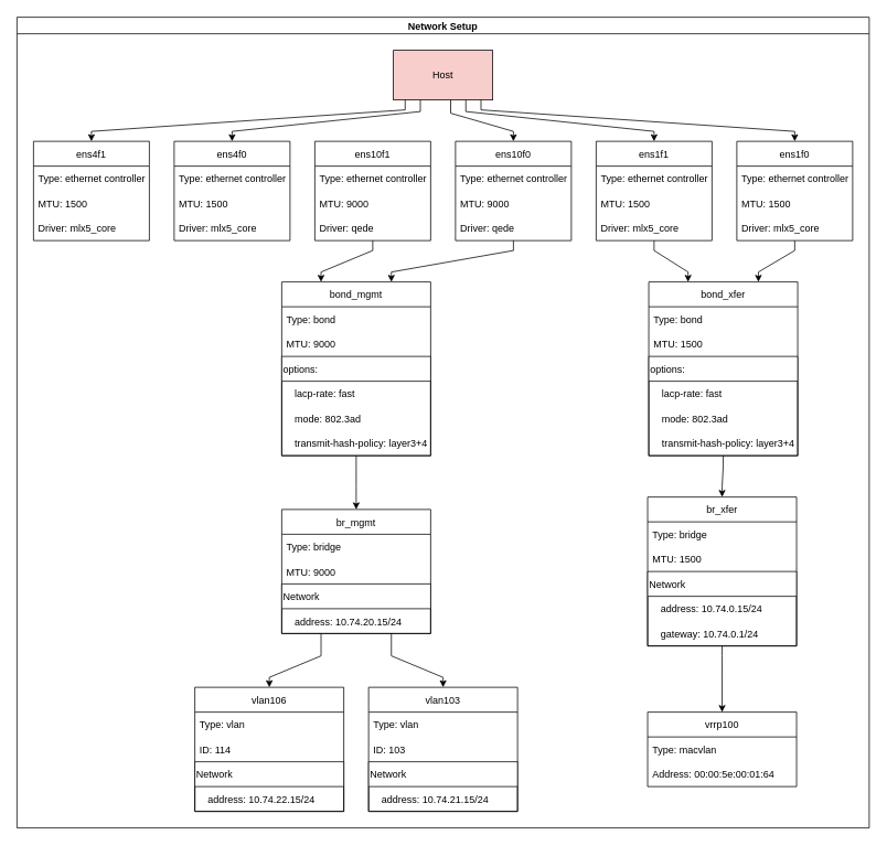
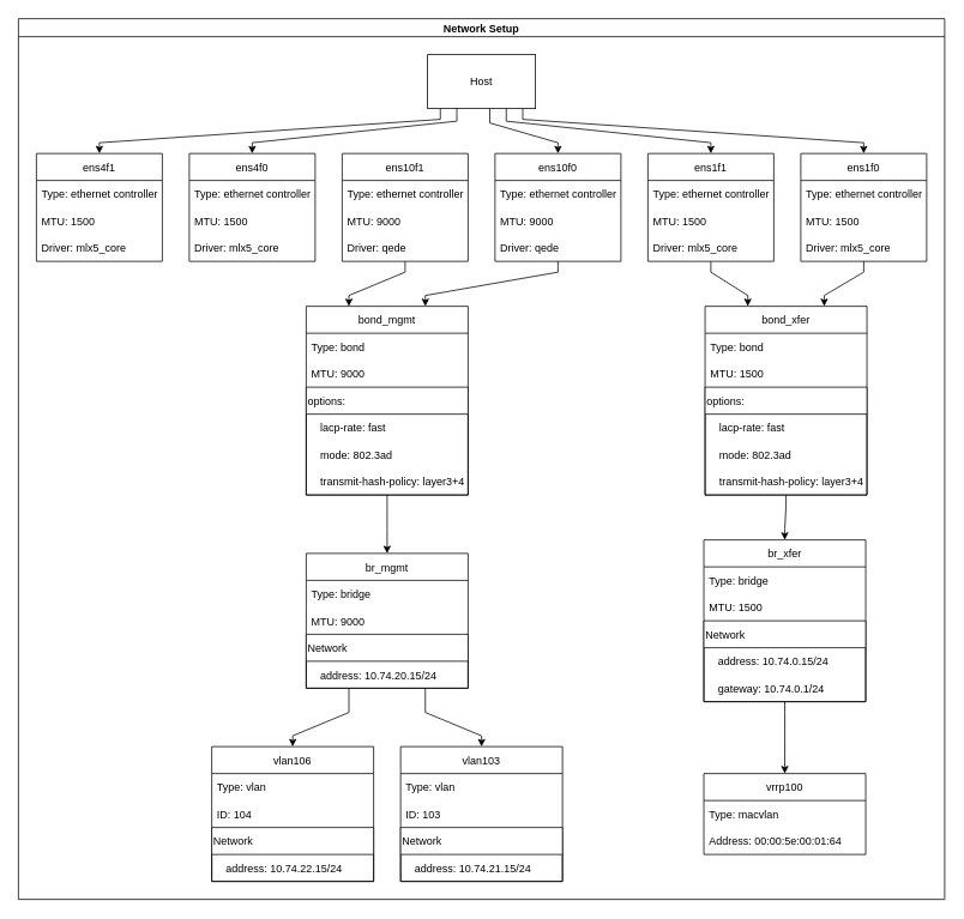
  <mxCell id="0" />
  <mxCell id="1" parent="0" />
  <mxCell id="2" value="Network Setup" style="swimlane;startSize=20;horizontal=1;childLayout=flowLayout;flowOrientation=north;resizable=0;interRankCellSpacing=50;containerType=tree;fontColor=default;" vertex="1" parent="1"><mxGeometry width="1030" height="980" as="geometry" x="20" y="20" /></mxCell>
- <mxCell id="3" value="Host" style="rounded=0;whiteSpace=wrap;html=1;fontColor=default;fillColor=#f8cecc;" vertex="1" parent="2"><mxGeometry x="455" y="40" width="120" height="60" as="geometry" /></mxCell>
+ <mxCell id="3" value="Host" style="rounded=0;whiteSpace=wrap;html=1;fontColor=default;" vertex="1" parent="2"><mxGeometry x="455" y="40" width="120" height="60" as="geometry" /></mxCell>
  <mxCell id="4" value="ens4f1" style="swimlane;fontStyle=0;childLayout=stackLayout;horizontal=1;startSize=30;horizontalStack=0;resizeParent=1;resizeParentMax=0;resizeLast=0;collapsible=1;marginBottom=0;" vertex="1" parent="2"><mxGeometry x="20" y="150" width="140" height="120" as="geometry" /></mxCell>
  <mxCell id="5" value="Type: ethernet controller" style="text;strokeColor=none;fillColor=none;align=left;verticalAlign=middle;spacingLeft=4;spacingRight=4;overflow=hidden;points=[[0,0.5],[1,0.5]];portConstraint=eastwest;rotatable=0;" vertex="1" parent="4"><mxGeometry y="30" width="140" height="30" as="geometry" /></mxCell>
  <mxCell id="6" value="MTU: 1500" style="text;strokeColor=none;fillColor=none;align=left;verticalAlign=middle;spacingLeft=4;spacingRight=4;overflow=hidden;points=[[0,0.5],[1,0.5]];portConstraint=eastwest;rotatable=0;" vertex="1" parent="4"><mxGeometry y="60" width="140" height="30" as="geometry" /></mxCell>
  <mxCell id="7" value="Driver: mlx5_core" style="text;strokeColor=none;fillColor=none;align=left;verticalAlign=middle;spacingLeft=4;spacingRight=4;overflow=hidden;points=[[0,0.5],[1,0.5]];portConstraint=eastwest;rotatable=0;" vertex="1" parent="4"><mxGeometry y="90" width="140" height="30" as="geometry" /></mxCell>
  <mxCell id="8" style="edgeStyle=orthogonalEdgeStyle;rounded=0;orthogonalLoop=1;jettySize=auto;html=1;fontColor=default;noEdgeStyle=1;orthogonal=1;" edge="1" parent="2" source="3" target="4"><mxGeometry relative="1" as="geometry"><Array as="points"><mxPoint x="469.167" y="112" /><mxPoint x="90" y="138" /></Array></mxGeometry></mxCell>
  <mxCell id="9" value="ens4f0" style="swimlane;fontStyle=0;childLayout=stackLayout;horizontal=1;startSize=30;horizontalStack=0;resizeParent=1;resizeParentMax=0;resizeLast=0;collapsible=1;marginBottom=0;" vertex="1" parent="2"><mxGeometry x="190" y="150" width="140" height="120" as="geometry" /></mxCell>
  <mxCell id="10" value="Type: ethernet controller" style="text;strokeColor=none;fillColor=none;align=left;verticalAlign=middle;spacingLeft=4;spacingRight=4;overflow=hidden;points=[[0,0.5],[1,0.5]];portConstraint=eastwest;rotatable=0;" vertex="1" parent="9"><mxGeometry y="30" width="140" height="30" as="geometry" /></mxCell>
  <mxCell id="11" value="MTU: 1500" style="text;strokeColor=none;fillColor=none;align=left;verticalAlign=middle;spacingLeft=4;spacingRight=4;overflow=hidden;points=[[0,0.5],[1,0.5]];portConstraint=eastwest;rotatable=0;" vertex="1" parent="9"><mxGeometry y="60" width="140" height="30" as="geometry" /></mxCell>
  <mxCell id="12" value="Driver: mlx5_core" style="text;strokeColor=none;fillColor=none;align=left;verticalAlign=middle;spacingLeft=4;spacingRight=4;overflow=hidden;points=[[0,0.5],[1,0.5]];portConstraint=eastwest;rotatable=0;" vertex="1" parent="9"><mxGeometry y="90" width="140" height="30" as="geometry" /></mxCell>
  <mxCell id="13" style="edgeStyle=orthogonalEdgeStyle;rounded=0;orthogonalLoop=1;jettySize=auto;html=1;fontColor=default;noEdgeStyle=1;orthogonal=1;" edge="1" parent="2" source="3" target="9"><mxGeometry relative="1" as="geometry"><Array as="points"><mxPoint x="487.5" y="114" /><mxPoint x="260" y="138" /></Array></mxGeometry></mxCell>
  <mxCell id="14" value="ens10f1" style="swimlane;fontStyle=0;childLayout=stackLayout;horizontal=1;startSize=30;horizontalStack=0;resizeParent=1;resizeParentMax=0;resizeLast=0;collapsible=1;marginBottom=0;" vertex="1" parent="2"><mxGeometry x="360" y="150" width="140" height="120" as="geometry" /></mxCell>
  <mxCell id="15" value="Type: ethernet controller" style="text;strokeColor=none;fillColor=none;align=left;verticalAlign=middle;spacingLeft=4;spacingRight=4;overflow=hidden;points=[[0,0.5],[1,0.5]];portConstraint=eastwest;rotatable=0;" vertex="1" parent="14"><mxGeometry y="30" width="140" height="30" as="geometry" /></mxCell>
  <mxCell id="16" value="MTU: 9000" style="text;strokeColor=none;fillColor=none;align=left;verticalAlign=middle;spacingLeft=4;spacingRight=4;overflow=hidden;points=[[0,0.5],[1,0.5]];portConstraint=eastwest;rotatable=0;" vertex="1" parent="14"><mxGeometry y="60" width="140" height="30" as="geometry" /></mxCell>
  <mxCell id="17" value="Driver: qede" style="text;strokeColor=none;fillColor=none;align=left;verticalAlign=middle;spacingLeft=4;spacingRight=4;overflow=hidden;points=[[0,0.5],[1,0.5]];portConstraint=eastwest;rotatable=0;" vertex="1" parent="14"><mxGeometry y="90" width="140" height="30" as="geometry" /></mxCell>
  <mxCell id="18" value="ens10f0" style="swimlane;fontStyle=0;childLayout=stackLayout;horizontal=1;startSize=30;horizontalStack=0;resizeParent=1;resizeParentMax=0;resizeLast=0;collapsible=1;marginBottom=0;" vertex="1" parent="2"><mxGeometry x="530" y="150" width="140" height="120" as="geometry" /></mxCell>
  <mxCell id="19" value="Type: ethernet controller" style="text;strokeColor=none;fillColor=none;align=left;verticalAlign=middle;spacingLeft=4;spacingRight=4;overflow=hidden;points=[[0,0.5],[1,0.5]];portConstraint=eastwest;rotatable=0;" vertex="1" parent="18"><mxGeometry y="30" width="140" height="30" as="geometry" /></mxCell>
  <mxCell id="20" value="MTU: 9000" style="text;strokeColor=none;fillColor=none;align=left;verticalAlign=middle;spacingLeft=4;spacingRight=4;overflow=hidden;points=[[0,0.5],[1,0.5]];portConstraint=eastwest;rotatable=0;" vertex="1" parent="18"><mxGeometry y="60" width="140" height="30" as="geometry" /></mxCell>
  <mxCell id="21" value="Driver: qede" style="text;strokeColor=none;fillColor=none;align=left;verticalAlign=middle;spacingLeft=4;spacingRight=4;overflow=hidden;points=[[0,0.5],[1,0.5]];portConstraint=eastwest;rotatable=0;" vertex="1" parent="18"><mxGeometry y="90" width="140" height="30" as="geometry" /></mxCell>
  <mxCell id="22" style="edgeStyle=orthogonalEdgeStyle;rounded=0;orthogonalLoop=1;jettySize=auto;html=1;fontColor=default;noEdgeStyle=1;orthogonal=1;" edge="1" parent="2" source="3" target="18"><mxGeometry relative="1" as="geometry"><Array as="points"><mxPoint x="524.167" y="116" /><mxPoint x="600" y="138" /></Array></mxGeometry></mxCell>
  <mxCell id="23" value="ens1f1" style="swimlane;fontStyle=0;childLayout=stackLayout;horizontal=1;startSize=30;horizontalStack=0;resizeParent=1;resizeParentMax=0;resizeLast=0;collapsible=1;marginBottom=0;" vertex="1" parent="2"><mxGeometry x="700" y="150" width="140" height="120" as="geometry" /></mxCell>
  <mxCell id="24" value="Type: ethernet controller" style="text;strokeColor=none;fillColor=none;align=left;verticalAlign=middle;spacingLeft=4;spacingRight=4;overflow=hidden;points=[[0,0.5],[1,0.5]];portConstraint=eastwest;rotatable=0;" vertex="1" parent="23"><mxGeometry y="30" width="140" height="30" as="geometry" /></mxCell>
  <mxCell id="25" value="MTU: 1500" style="text;strokeColor=none;fillColor=none;align=left;verticalAlign=middle;spacingLeft=4;spacingRight=4;overflow=hidden;points=[[0,0.5],[1,0.5]];portConstraint=eastwest;rotatable=0;" vertex="1" parent="23"><mxGeometry y="60" width="140" height="30" as="geometry" /></mxCell>
  <mxCell id="26" value="Driver: mlx5_core" style="text;strokeColor=none;fillColor=none;align=left;verticalAlign=middle;spacingLeft=4;spacingRight=4;overflow=hidden;points=[[0,0.5],[1,0.5]];portConstraint=eastwest;rotatable=0;" vertex="1" parent="23"><mxGeometry y="90" width="140" height="30" as="geometry" /></mxCell>
  <mxCell id="27" style="edgeStyle=orthogonalEdgeStyle;rounded=0;orthogonalLoop=1;jettySize=auto;html=1;fontColor=default;noEdgeStyle=1;orthogonal=1;" edge="1" parent="2" source="3" target="23"><mxGeometry relative="1" as="geometry"><Array as="points"><mxPoint x="542.5" y="114" /><mxPoint x="770" y="138" /></Array></mxGeometry></mxCell>
  <mxCell id="28" value="ens1f0" style="swimlane;fontStyle=0;childLayout=stackLayout;horizontal=1;startSize=30;horizontalStack=0;resizeParent=1;resizeParentMax=0;resizeLast=0;collapsible=1;marginBottom=0;" vertex="1" parent="2"><mxGeometry x="870" y="150" width="140" height="120" as="geometry"><mxRectangle x="20" y="40" width="70" height="30" as="alternateBounds" /></mxGeometry></mxCell>
  <mxCell id="29" value="Type: ethernet controller" style="text;strokeColor=none;fillColor=none;align=left;verticalAlign=middle;spacingLeft=4;spacingRight=4;overflow=hidden;points=[[0,0.5],[1,0.5]];portConstraint=eastwest;rotatable=0;" vertex="1" parent="28"><mxGeometry y="30" width="140" height="30" as="geometry" /></mxCell>
  <mxCell id="30" value="MTU: 1500" style="text;strokeColor=none;fillColor=none;align=left;verticalAlign=middle;spacingLeft=4;spacingRight=4;overflow=hidden;points=[[0,0.5],[1,0.5]];portConstraint=eastwest;rotatable=0;" vertex="1" parent="28"><mxGeometry y="60" width="140" height="30" as="geometry" /></mxCell>
  <mxCell id="31" value="Driver: mlx5_core" style="text;strokeColor=none;fillColor=none;align=left;verticalAlign=middle;spacingLeft=4;spacingRight=4;overflow=hidden;points=[[0,0.5],[1,0.5]];portConstraint=eastwest;rotatable=0;" vertex="1" parent="28"><mxGeometry y="90" width="140" height="30" as="geometry" /></mxCell>
  <mxCell id="32" style="edgeStyle=orthogonalEdgeStyle;rounded=0;orthogonalLoop=1;jettySize=auto;html=1;fontColor=default;noEdgeStyle=1;orthogonal=1;" edge="1" parent="2" source="3" target="28"><mxGeometry relative="1" as="geometry"><Array as="points"><mxPoint x="560.833" y="112" /><mxPoint x="940" y="138" /></Array></mxGeometry></mxCell>
  <mxCell id="33" value="bond_mgmt" style="swimlane;fontStyle=0;childLayout=stackLayout;horizontal=1;startSize=30;horizontalStack=0;resizeParent=1;resizeParentMax=0;resizeLast=0;collapsible=1;marginBottom=0;" vertex="1" parent="2"><mxGeometry x="320" y="320" width="180" height="210" as="geometry"><mxRectangle x="20" y="40" width="70" height="30" as="alternateBounds" /></mxGeometry></mxCell>
  <mxCell id="34" value="Type: bond" style="text;strokeColor=none;fillColor=none;align=left;verticalAlign=middle;spacingLeft=4;spacingRight=4;overflow=hidden;points=[[0,0.5],[1,0.5]];portConstraint=eastwest;rotatable=0;" vertex="1" parent="33"><mxGeometry y="30" width="180" height="30" as="geometry" /></mxCell>
  <mxCell id="35" value="MTU: 9000" style="text;strokeColor=none;fillColor=none;align=left;verticalAlign=middle;spacingLeft=4;spacingRight=4;overflow=hidden;points=[[0,0.5],[1,0.5]];portConstraint=eastwest;rotatable=0;" vertex="1" parent="33"><mxGeometry y="60" width="180" height="30" as="geometry" /></mxCell>
  <mxCell id="36" value="options:" style="swimlane;fontStyle=0;childLayout=stackLayout;horizontal=1;startSize=30;horizontalStack=0;resizeParent=1;resizeParentMax=0;resizeLast=0;collapsible=1;marginBottom=0;align=left;" vertex="1" parent="33"><mxGeometry y="90" width="180" height="120" as="geometry" /></mxCell>
  <mxCell id="37" value="lacp-rate: fast" style="text;strokeColor=none;fillColor=none;align=left;verticalAlign=middle;spacingLeft=14;spacingRight=4;overflow=hidden;points=[[0,0.5],[1,0.5]];portConstraint=eastwest;rotatable=0;" vertex="1" parent="36"><mxGeometry y="30" width="180" height="30" as="geometry" /></mxCell>
  <mxCell id="38" value="mode: 802.3ad" style="text;strokeColor=none;fillColor=none;align=left;verticalAlign=middle;spacingLeft=14;spacingRight=4;overflow=hidden;points=[[0,0.5],[1,0.5]];portConstraint=eastwest;rotatable=0;" vertex="1" parent="36"><mxGeometry y="60" width="180" height="30" as="geometry" /></mxCell>
  <mxCell id="39" value="transmit-hash-policy: layer3+4" style="text;strokeColor=none;fillColor=none;align=left;verticalAlign=middle;spacingLeft=14;spacingRight=4;overflow=hidden;points=[[0,0.5],[1,0.5]];portConstraint=eastwest;rotatable=0;" vertex="1" parent="36"><mxGeometry y="90" width="180" height="30" as="geometry" /></mxCell>
  <mxCell id="40" style="edgeStyle=orthogonalEdgeStyle;rounded=0;orthogonalLoop=1;jettySize=auto;html=1;noEdgeStyle=1;orthogonal=1;" edge="1" parent="2" source="14" target="33"><mxGeometry relative="1" as="geometry"><Array as="points"><mxPoint x="430" y="282" /><mxPoint x="367.5" y="308" /></Array></mxGeometry></mxCell>
  <mxCell id="41" style="edgeStyle=orthogonalEdgeStyle;rounded=0;orthogonalLoop=1;jettySize=auto;html=1;noEdgeStyle=1;orthogonal=1;" edge="1" parent="2" source="18" target="33"><mxGeometry relative="1" as="geometry"><Array as="points"><mxPoint x="600" y="282" /><mxPoint x="452.5" y="308" /></Array></mxGeometry></mxCell>
  <mxCell id="42" value="bond_xfer" style="swimlane;fontStyle=0;childLayout=stackLayout;horizontal=1;startSize=30;horizontalStack=0;resizeParent=1;resizeParentMax=0;resizeLast=0;collapsible=1;marginBottom=0;align=center;" vertex="1" parent="2"><mxGeometry x="763.604" y="320" width="180" height="210" as="geometry"><mxRectangle x="20" y="40" width="70" height="30" as="alternateBounds" /></mxGeometry></mxCell>
  <mxCell id="43" value="Type: bond" style="text;strokeColor=none;fillColor=none;align=left;verticalAlign=middle;spacingLeft=4;spacingRight=4;overflow=hidden;points=[[0,0.5],[1,0.5]];portConstraint=eastwest;rotatable=0;" vertex="1" parent="42"><mxGeometry y="30" width="180" height="30" as="geometry" /></mxCell>
  <mxCell id="44" value="MTU: 1500" style="text;strokeColor=none;fillColor=none;align=left;verticalAlign=middle;spacingLeft=4;spacingRight=4;overflow=hidden;points=[[0,0.5],[1,0.5]];portConstraint=eastwest;rotatable=0;" vertex="1" parent="42"><mxGeometry y="60" width="180" height="30" as="geometry" /></mxCell>
  <mxCell id="45" value="options:" style="swimlane;fontStyle=0;childLayout=stackLayout;horizontal=1;startSize=30;horizontalStack=0;resizeParent=1;resizeParentMax=0;resizeLast=0;collapsible=1;marginBottom=0;align=left;" vertex="1" parent="42"><mxGeometry y="90" width="180" height="120" as="geometry" /></mxCell>
  <mxCell id="46" value="lacp-rate: fast" style="text;strokeColor=none;fillColor=none;align=left;verticalAlign=middle;spacingLeft=14;spacingRight=4;overflow=hidden;points=[[0,0.5],[1,0.5]];portConstraint=eastwest;rotatable=0;" vertex="1" parent="45"><mxGeometry y="30" width="180" height="30" as="geometry" /></mxCell>
  <mxCell id="47" value="mode: 802.3ad" style="text;strokeColor=none;fillColor=none;align=left;verticalAlign=middle;spacingLeft=14;spacingRight=4;overflow=hidden;points=[[0,0.5],[1,0.5]];portConstraint=eastwest;rotatable=0;" vertex="1" parent="45"><mxGeometry y="60" width="180" height="30" as="geometry" /></mxCell>
  <mxCell id="48" value="transmit-hash-policy: layer3+4" style="text;strokeColor=none;fillColor=none;align=left;verticalAlign=middle;spacingLeft=14;spacingRight=4;overflow=hidden;points=[[0,0.5],[1,0.5]];portConstraint=eastwest;rotatable=0;" vertex="1" parent="45"><mxGeometry y="90" width="180" height="30" as="geometry" /></mxCell>
  <mxCell id="49" style="edgeStyle=orthogonalEdgeStyle;rounded=0;orthogonalLoop=1;jettySize=auto;html=1;noEdgeStyle=1;orthogonal=1;" edge="1" parent="2" source="23" target="42"><mxGeometry relative="1" as="geometry"><Array as="points"><mxPoint x="770" y="282" /><mxPoint x="811.104" y="308" /></Array></mxGeometry></mxCell>
  <mxCell id="50" value="" style="edgeStyle=orthogonalEdgeStyle;rounded=0;orthogonalLoop=1;jettySize=auto;html=1;noEdgeStyle=1;orthogonal=1;" edge="1" parent="2" source="28" target="42"><mxGeometry relative="1" as="geometry"><Array as="points"><mxPoint x="940" y="282" /><mxPoint x="896.104" y="308" /></Array></mxGeometry></mxCell>
  <mxCell id="51" value="br_mgmt" style="swimlane;fontStyle=0;childLayout=stackLayout;horizontal=1;startSize=30;horizontalStack=0;resizeParent=1;resizeParentMax=0;resizeLast=0;collapsible=1;marginBottom=0;align=center;" vertex="1" parent="2"><mxGeometry x="320" y="595" width="180" height="150" as="geometry"><mxRectangle x="20" y="40" width="70" height="30" as="alternateBounds" /></mxGeometry></mxCell>
  <mxCell id="52" value="Type: bridge" style="text;strokeColor=none;fillColor=none;align=left;verticalAlign=middle;spacingLeft=4;spacingRight=4;overflow=hidden;points=[[0,0.5],[1,0.5]];portConstraint=eastwest;rotatable=0;" vertex="1" parent="51"><mxGeometry y="30" width="180" height="30" as="geometry" /></mxCell>
  <mxCell id="53" value="MTU: 9000" style="text;strokeColor=none;fillColor=none;align=left;verticalAlign=middle;spacingLeft=4;spacingRight=4;overflow=hidden;points=[[0,0.5],[1,0.5]];portConstraint=eastwest;rotatable=0;" vertex="1" parent="51"><mxGeometry y="60" width="180" height="30" as="geometry" /></mxCell>
  <mxCell id="54" value="Network" style="swimlane;fontStyle=0;childLayout=stackLayout;horizontal=1;startSize=30;horizontalStack=0;resizeParent=1;resizeParentMax=0;resizeLast=0;collapsible=1;marginBottom=0;align=left;" vertex="1" parent="51"><mxGeometry y="90" width="180" height="60" as="geometry" /></mxCell>
  <mxCell id="55" value="address: 10.74.20.15/24" style="text;strokeColor=none;fillColor=none;align=left;verticalAlign=middle;spacingLeft=14;spacingRight=4;overflow=hidden;points=[[0,0.5],[1,0.5]];portConstraint=eastwest;rotatable=0;" vertex="1" parent="54"><mxGeometry y="30" width="180" height="30" as="geometry" /></mxCell>
  <mxCell id="56" style="edgeStyle=orthogonalEdgeStyle;rounded=0;orthogonalLoop=1;jettySize=auto;html=1;noEdgeStyle=1;orthogonal=1;" edge="1" parent="2" source="33" target="51"><mxGeometry relative="1" as="geometry"><Array as="points"><mxPoint x="410" y="542" /><mxPoint x="410" y="568" /></Array></mxGeometry></mxCell>
  <mxCell id="57" value="br_xfer" style="swimlane;fontStyle=0;childLayout=stackLayout;horizontal=1;startSize=30;horizontalStack=0;resizeParent=1;resizeParentMax=0;resizeLast=0;collapsible=1;marginBottom=0;align=center;" vertex="1" parent="2"><mxGeometry x="762.208" y="580" width="180" height="180" as="geometry"><mxRectangle x="20" y="40" width="70" height="30" as="alternateBounds" /></mxGeometry></mxCell>
  <mxCell id="58" value="Type: bridge" style="text;strokeColor=none;fillColor=none;align=left;verticalAlign=middle;spacingLeft=4;spacingRight=4;overflow=hidden;points=[[0,0.5],[1,0.5]];portConstraint=eastwest;rotatable=0;" vertex="1" parent="57"><mxGeometry y="30" width="180" height="30" as="geometry" /></mxCell>
  <mxCell id="59" value="MTU: 1500" style="text;strokeColor=none;fillColor=none;align=left;verticalAlign=middle;spacingLeft=4;spacingRight=4;overflow=hidden;points=[[0,0.5],[1,0.5]];portConstraint=eastwest;rotatable=0;" vertex="1" parent="57"><mxGeometry y="60" width="180" height="30" as="geometry" /></mxCell>
  <mxCell id="60" value="Network" style="swimlane;fontStyle=0;childLayout=stackLayout;horizontal=1;startSize=30;horizontalStack=0;resizeParent=1;resizeParentMax=0;resizeLast=0;collapsible=1;marginBottom=0;align=left;" vertex="1" parent="57"><mxGeometry y="90" width="180" height="90" as="geometry" /></mxCell>
  <mxCell id="61" value="address: 10.74.0.15/24" style="text;strokeColor=none;fillColor=none;align=left;verticalAlign=middle;spacingLeft=14;spacingRight=4;overflow=hidden;points=[[0,0.5],[1,0.5]];portConstraint=eastwest;rotatable=0;" vertex="1" parent="60"><mxGeometry y="30" width="180" height="30" as="geometry" /></mxCell>
  <mxCell id="62" value="gateway: 10.74.0.1/24" style="text;strokeColor=none;fillColor=none;align=left;verticalAlign=middle;spacingLeft=14;spacingRight=4;overflow=hidden;points=[[0,0.5],[1,0.5]];portConstraint=eastwest;rotatable=0;" vertex="1" parent="60"><mxGeometry y="60" width="180" height="30" as="geometry" /></mxCell>
  <mxCell id="63" style="edgeStyle=orthogonalEdgeStyle;rounded=0;orthogonalLoop=1;jettySize=auto;html=1;noEdgeStyle=1;orthogonal=1;" edge="1" parent="2" source="42" target="57"><mxGeometry relative="1" as="geometry"><Array as="points"><mxPoint x="853.604" y="542" /><mxPoint x="852.208" y="568" /></Array></mxGeometry></mxCell>
  <mxCell id="64" value="vlan106" style="swimlane;fontStyle=0;childLayout=stackLayout;horizontal=1;startSize=30;horizontalStack=0;resizeParent=1;resizeParentMax=0;resizeLast=0;collapsible=1;marginBottom=0;align=center;" vertex="1" parent="2"><mxGeometry x="215" y="810" width="180" height="150" as="geometry"><mxRectangle x="20" y="40" width="70" height="30" as="alternateBounds" /></mxGeometry></mxCell>
  <mxCell id="65" value="Type: vlan" style="text;strokeColor=none;fillColor=none;align=left;verticalAlign=middle;spacingLeft=4;spacingRight=4;overflow=hidden;points=[[0,0.5],[1,0.5]];portConstraint=eastwest;rotatable=0;" vertex="1" parent="64"><mxGeometry y="30" width="180" height="30" as="geometry" /></mxCell>
- <mxCell id="66" value="ID: 114" style="text;strokeColor=none;fillColor=none;align=left;verticalAlign=middle;spacingLeft=4;spacingRight=4;overflow=hidden;points=[[0,0.5],[1,0.5]];portConstraint=eastwest;rotatable=0;" vertex="1" parent="64"><mxGeometry y="60" width="180" height="30" as="geometry" /></mxCell>
+ <mxCell id="66" value="ID: 104" style="text;strokeColor=none;fillColor=none;align=left;verticalAlign=middle;spacingLeft=4;spacingRight=4;overflow=hidden;points=[[0,0.5],[1,0.5]];portConstraint=eastwest;rotatable=0;" vertex="1" parent="64"><mxGeometry y="60" width="180" height="30" as="geometry" /></mxCell>
  <mxCell id="67" value="Network" style="swimlane;fontStyle=0;childLayout=stackLayout;horizontal=1;startSize=30;horizontalStack=0;resizeParent=1;resizeParentMax=0;resizeLast=0;collapsible=1;marginBottom=0;align=left;" vertex="1" parent="64"><mxGeometry y="90" width="180" height="60" as="geometry" /></mxCell>
  <mxCell id="68" value="address: 10.74.22.15/24" style="text;strokeColor=none;fillColor=none;align=left;verticalAlign=middle;spacingLeft=14;spacingRight=4;overflow=hidden;points=[[0,0.5],[1,0.5]];portConstraint=eastwest;rotatable=0;" vertex="1" parent="67"><mxGeometry y="30" width="180" height="30" as="geometry" /></mxCell>
  <mxCell id="69" style="edgeStyle=orthogonalEdgeStyle;rounded=0;orthogonalLoop=1;jettySize=auto;html=1;noEdgeStyle=1;orthogonal=1;" edge="1" parent="2" source="51" target="64"><mxGeometry relative="1" as="geometry"><Array as="points"><mxPoint x="367.5" y="772" /><mxPoint x="305" y="798" /></Array></mxGeometry></mxCell>
  <mxCell id="70" value="vlan103" style="swimlane;fontStyle=0;childLayout=stackLayout;horizontal=1;startSize=30;horizontalStack=0;resizeParent=1;resizeParentMax=0;resizeLast=0;collapsible=1;marginBottom=0;align=center;" vertex="1" parent="2"><mxGeometry x="425" y="810" width="180" height="150" as="geometry"><mxRectangle x="20" y="40" width="70" height="30" as="alternateBounds" /></mxGeometry></mxCell>
  <mxCell id="71" value="Type: vlan" style="text;strokeColor=none;fillColor=none;align=left;verticalAlign=middle;spacingLeft=4;spacingRight=4;overflow=hidden;points=[[0,0.5],[1,0.5]];portConstraint=eastwest;rotatable=0;" vertex="1" parent="70"><mxGeometry y="30" width="180" height="30" as="geometry" /></mxCell>
  <mxCell id="72" value="ID: 103" style="text;strokeColor=none;fillColor=none;align=left;verticalAlign=middle;spacingLeft=4;spacingRight=4;overflow=hidden;points=[[0,0.5],[1,0.5]];portConstraint=eastwest;rotatable=0;" vertex="1" parent="70"><mxGeometry y="60" width="180" height="30" as="geometry" /></mxCell>
  <mxCell id="73" value="Network" style="swimlane;fontStyle=0;childLayout=stackLayout;horizontal=1;startSize=30;horizontalStack=0;resizeParent=1;resizeParentMax=0;resizeLast=0;collapsible=1;marginBottom=0;align=left;" vertex="1" parent="70"><mxGeometry y="90" width="180" height="60" as="geometry" /></mxCell>
  <mxCell id="74" value="address: 10.74.21.15/24" style="text;strokeColor=none;fillColor=none;align=left;verticalAlign=middle;spacingLeft=14;spacingRight=4;overflow=hidden;points=[[0,0.5],[1,0.5]];portConstraint=eastwest;rotatable=0;" vertex="1" parent="73"><mxGeometry y="30" width="180" height="30" as="geometry" /></mxCell>
  <mxCell id="75" style="edgeStyle=orthogonalEdgeStyle;rounded=0;orthogonalLoop=1;jettySize=auto;html=1;noEdgeStyle=1;orthogonal=1;" edge="1" parent="2" source="51" target="70"><mxGeometry relative="1" as="geometry"><Array as="points"><mxPoint x="452.5" y="772" /><mxPoint x="515" y="798" /></Array></mxGeometry></mxCell>
  <mxCell id="76" value="vrrp100" style="swimlane;fontStyle=0;childLayout=stackLayout;horizontal=1;startSize=30;horizontalStack=0;resizeParent=1;resizeParentMax=0;resizeLast=0;collapsible=1;marginBottom=0;align=center;" vertex="1" parent="2"><mxGeometry x="762.208" y="840" width="180" height="90" as="geometry"><mxRectangle x="20" y="40" width="70" height="30" as="alternateBounds" /></mxGeometry></mxCell>
  <mxCell id="77" value="Type: macvlan" style="text;strokeColor=none;fillColor=none;align=left;verticalAlign=middle;spacingLeft=4;spacingRight=4;overflow=hidden;points=[[0,0.5],[1,0.5]];portConstraint=eastwest;rotatable=0;" vertex="1" parent="76"><mxGeometry y="30" width="180" height="30" as="geometry" /></mxCell>
  <mxCell id="78" value="Address: 00:00:5e:00:01:64" style="text;strokeColor=none;fillColor=none;align=left;verticalAlign=middle;spacingLeft=4;spacingRight=4;overflow=hidden;points=[[0,0.5],[1,0.5]];portConstraint=eastwest;rotatable=0;fontColor=default;" vertex="1" parent="76"><mxGeometry y="60" width="180" height="30" as="geometry" /></mxCell>
  <mxCell id="79" style="edgeStyle=orthogonalEdgeStyle;rounded=0;orthogonalLoop=1;jettySize=auto;html=1;fontColor=default;noEdgeStyle=1;orthogonal=1;" edge="1" parent="2" source="57" target="76"><mxGeometry relative="1" as="geometry"><Array as="points"><mxPoint x="852.208" y="772" /><mxPoint x="852.208" y="798" /></Array></mxGeometry></mxCell>
